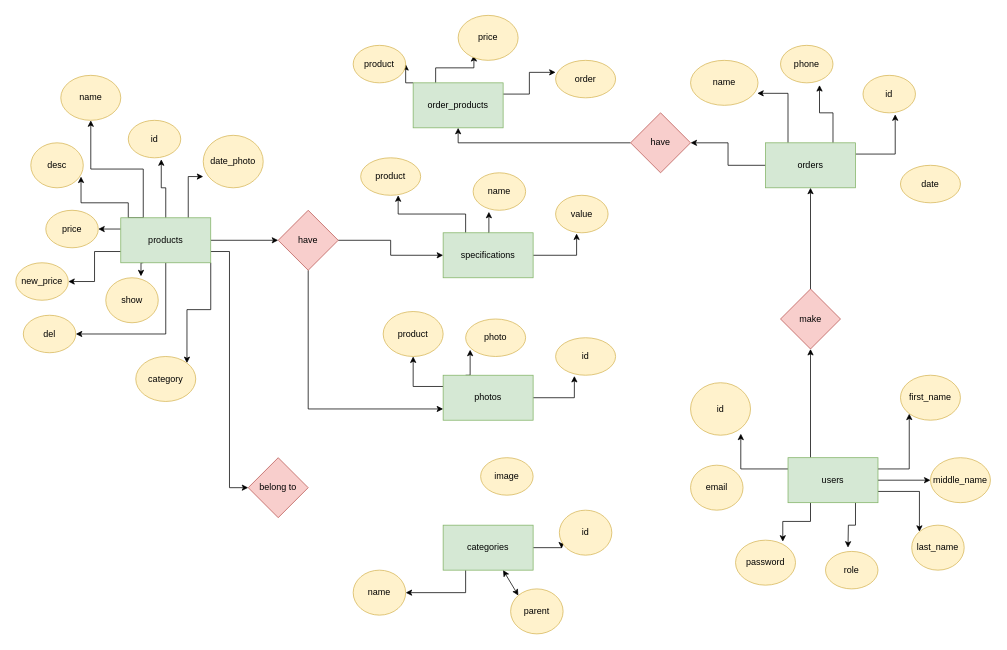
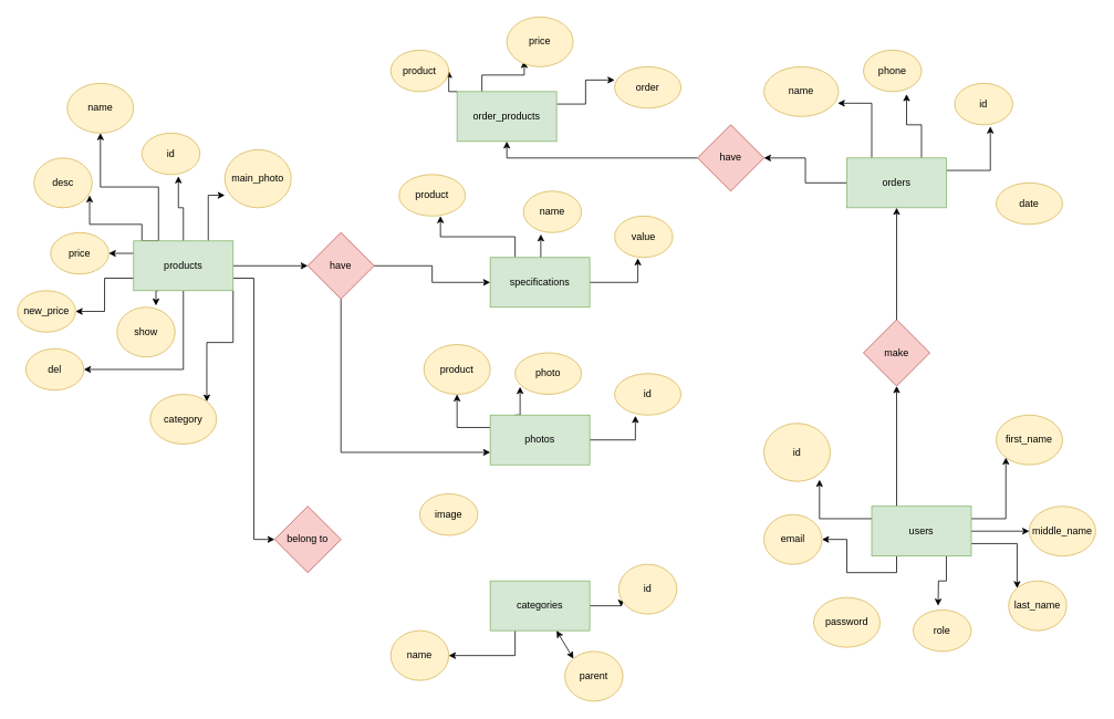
  <mxCell id="0" />
  <mxCell id="1" parent="0" />
  <mxCell id="2" style="edgeStyle=orthogonalEdgeStyle;rounded=0;orthogonalLoop=1;jettySize=auto;html=1;exitX=1;exitY=1;exitDx=0;exitDy=0;entryX=1;entryY=0;entryDx=0;entryDy=0;" edge="1" parent="1" source="13" target="15"><mxGeometry relative="1" as="geometry" /></mxCell>
  <mxCell id="3" style="edgeStyle=orthogonalEdgeStyle;rounded=0;orthogonalLoop=1;jettySize=auto;html=1;exitX=0.5;exitY=1;exitDx=0;exitDy=0;entryX=1;entryY=0.5;entryDx=0;entryDy=0;" edge="1" parent="1" source="13" target="22"><mxGeometry relative="1" as="geometry" /></mxCell>
  <mxCell id="4" style="edgeStyle=orthogonalEdgeStyle;rounded=0;orthogonalLoop=1;jettySize=auto;html=1;exitX=0.25;exitY=1;exitDx=0;exitDy=0;entryX=0.671;entryY=-0.033;entryDx=0;entryDy=0;entryPerimeter=0;" edge="1" parent="1" source="13" target="21"><mxGeometry relative="1" as="geometry" /></mxCell>
  <mxCell id="5" style="edgeStyle=orthogonalEdgeStyle;rounded=0;orthogonalLoop=1;jettySize=auto;html=1;exitX=0;exitY=0.75;exitDx=0;exitDy=0;entryX=1;entryY=0.5;entryDx=0;entryDy=0;" edge="1" parent="1" source="13" target="19"><mxGeometry relative="1" as="geometry" /></mxCell>
  <mxCell id="6" style="edgeStyle=orthogonalEdgeStyle;rounded=0;orthogonalLoop=1;jettySize=auto;html=1;exitX=0;exitY=0.25;exitDx=0;exitDy=0;entryX=1;entryY=0.5;entryDx=0;entryDy=0;" edge="1" parent="1" source="13" target="18"><mxGeometry relative="1" as="geometry" /></mxCell>
  <mxCell id="7" style="edgeStyle=orthogonalEdgeStyle;rounded=0;orthogonalLoop=1;jettySize=auto;html=1;exitX=0.25;exitY=0;exitDx=0;exitDy=0;entryX=0.957;entryY=0.75;entryDx=0;entryDy=0;entryPerimeter=0;" edge="1" parent="1" source="13" target="17"><mxGeometry relative="1" as="geometry"><Array as="points"><mxPoint x="170" y="290" /><mxPoint x="170" y="270" /><mxPoint x="107" y="270" /></Array></mxGeometry></mxCell>
  <mxCell id="8" style="edgeStyle=orthogonalEdgeStyle;rounded=0;orthogonalLoop=1;jettySize=auto;html=1;exitX=0.25;exitY=0;exitDx=0;exitDy=0;entryX=0.5;entryY=1;entryDx=0;entryDy=0;" edge="1" parent="1" source="13" target="16"><mxGeometry relative="1" as="geometry" /></mxCell>
  <mxCell id="9" style="edgeStyle=orthogonalEdgeStyle;rounded=0;orthogonalLoop=1;jettySize=auto;html=1;exitX=0.5;exitY=0;exitDx=0;exitDy=0;entryX=0.629;entryY=1.04;entryDx=0;entryDy=0;entryPerimeter=0;" edge="1" parent="1" source="13" target="14"><mxGeometry relative="1" as="geometry" /></mxCell>
  <mxCell id="10" style="edgeStyle=orthogonalEdgeStyle;rounded=0;orthogonalLoop=1;jettySize=auto;html=1;exitX=0.75;exitY=0;exitDx=0;exitDy=0;entryX=0;entryY=0.786;entryDx=0;entryDy=0;entryPerimeter=0;" edge="1" parent="1" source="13" target="20"><mxGeometry relative="1" as="geometry" /></mxCell>
  <mxCell id="11" style="edgeStyle=orthogonalEdgeStyle;rounded=0;orthogonalLoop=1;jettySize=auto;html=1;exitX=1;exitY=0.5;exitDx=0;exitDy=0;entryX=0;entryY=0.5;entryDx=0;entryDy=0;" edge="1" parent="1" source="13" target="80"><mxGeometry relative="1" as="geometry" /></mxCell>
  <mxCell id="12" style="edgeStyle=orthogonalEdgeStyle;rounded=0;orthogonalLoop=1;jettySize=auto;html=1;exitX=1;exitY=0.75;exitDx=0;exitDy=0;entryX=0;entryY=0.5;entryDx=0;entryDy=0;" edge="1" parent="1" source="13" target="81"><mxGeometry relative="1" as="geometry" /></mxCell>
  <mxCell id="13" value="products" style="rounded=0;whiteSpace=wrap;html=1;fillColor=#d5e8d4;strokeColor=#82b366;" vertex="1" parent="1"><mxGeometry x="160" y="290" width="120" height="60" as="geometry" /></mxCell>
  <mxCell id="14" value="id" style="ellipse;whiteSpace=wrap;html=1;fillColor=#fff2cc;strokeColor=#d6b656;" vertex="1" parent="1"><mxGeometry x="170" y="160" width="70" height="50" as="geometry" /></mxCell>
  <mxCell id="15" value="category" style="ellipse;whiteSpace=wrap;html=1;fillColor=#fff2cc;strokeColor=#d6b656;" vertex="1" parent="1"><mxGeometry x="180" y="475" width="80" height="60" as="geometry" /></mxCell>
  <mxCell id="16" value="name" style="ellipse;whiteSpace=wrap;html=1;fillColor=#fff2cc;strokeColor=#d6b656;" vertex="1" parent="1"><mxGeometry x="80" y="100" width="80" height="60" as="geometry" /></mxCell>
  <mxCell id="17" value="desc" style="ellipse;whiteSpace=wrap;html=1;fillColor=#fff2cc;strokeColor=#d6b656;" vertex="1" parent="1"><mxGeometry x="40" y="190" width="70" height="60" as="geometry" /></mxCell>
  <mxCell id="18" value="price" style="ellipse;whiteSpace=wrap;html=1;fillColor=#fff2cc;strokeColor=#d6b656;" vertex="1" parent="1"><mxGeometry x="60" y="280" width="70" height="50" as="geometry" /></mxCell>
  <mxCell id="19" value="new_price" style="ellipse;whiteSpace=wrap;html=1;fillColor=#fff2cc;strokeColor=#d6b656;" vertex="1" parent="1"><mxGeometry x="20" y="350" width="70" height="50" as="geometry" /></mxCell>
- <mxCell id="20" value="date_photo" style="ellipse;whiteSpace=wrap;html=1;fillColor=#fff2cc;strokeColor=#d6b656;" vertex="1" parent="1"><mxGeometry x="270" y="180" width="80" height="70" as="geometry" /></mxCell>
+ <mxCell id="20" value="main_photo" style="ellipse;whiteSpace=wrap;html=1;fillColor=#fff2cc;strokeColor=#d6b656;" vertex="1" parent="1"><mxGeometry x="270" y="180" width="80" height="70" as="geometry" /></mxCell>
  <mxCell id="21" value="show" style="ellipse;whiteSpace=wrap;html=1;fillColor=#fff2cc;strokeColor=#d6b656;" vertex="1" parent="1"><mxGeometry x="140" y="370" width="70" height="60" as="geometry" /></mxCell>
  <mxCell id="22" value="del" style="ellipse;whiteSpace=wrap;html=1;fillColor=#fff2cc;strokeColor=#d6b656;" vertex="1" parent="1"><mxGeometry x="30" y="420" width="70" height="50" as="geometry" /></mxCell>
  <mxCell id="23" style="edgeStyle=orthogonalEdgeStyle;rounded=0;orthogonalLoop=1;jettySize=auto;html=1;exitX=0;exitY=0;exitDx=0;exitDy=0;entryX=1;entryY=0.5;entryDx=0;entryDy=0;" edge="1" parent="1" source="26" target="28"><mxGeometry relative="1" as="geometry" /></mxCell>
  <mxCell id="24" style="edgeStyle=orthogonalEdgeStyle;rounded=0;orthogonalLoop=1;jettySize=auto;html=1;exitX=0.25;exitY=0;exitDx=0;exitDy=0;entryX=0.263;entryY=0.883;entryDx=0;entryDy=0;entryPerimeter=0;" edge="1" parent="1" source="26" target="29"><mxGeometry relative="1" as="geometry" /></mxCell>
  <mxCell id="25" style="edgeStyle=orthogonalEdgeStyle;rounded=0;orthogonalLoop=1;jettySize=auto;html=1;exitX=1;exitY=0.25;exitDx=0;exitDy=0;entryX=0;entryY=0.32;entryDx=0;entryDy=0;entryPerimeter=0;" edge="1" parent="1" source="26" target="27"><mxGeometry relative="1" as="geometry" /></mxCell>
  <mxCell id="26" value="order_products" style="rounded=0;whiteSpace=wrap;html=1;fillColor=#d5e8d4;strokeColor=#82b366;" vertex="1" parent="1"><mxGeometry x="550" y="110" width="120" height="60" as="geometry" /></mxCell>
  <mxCell id="27" value="order" style="ellipse;whiteSpace=wrap;html=1;fillColor=#fff2cc;strokeColor=#d6b656;" vertex="1" parent="1"><mxGeometry x="740" y="80" width="80" height="50" as="geometry" /></mxCell>
  <mxCell id="28" value="product" style="ellipse;whiteSpace=wrap;html=1;fillColor=#fff2cc;strokeColor=#d6b656;" vertex="1" parent="1"><mxGeometry x="470" y="60" width="70" height="50" as="geometry" /></mxCell>
  <mxCell id="29" value="price" style="ellipse;whiteSpace=wrap;html=1;fillColor=#fff2cc;strokeColor=#d6b656;" vertex="1" parent="1"><mxGeometry x="610" y="20" width="80" height="60" as="geometry" /></mxCell>
  <mxCell id="30" style="edgeStyle=orthogonalEdgeStyle;rounded=0;orthogonalLoop=1;jettySize=auto;html=1;exitX=0.5;exitY=0;exitDx=0;exitDy=0;entryX=0.3;entryY=1.04;entryDx=0;entryDy=0;entryPerimeter=0;" edge="1" parent="1" source="33" target="35"><mxGeometry relative="1" as="geometry" /></mxCell>
  <mxCell id="31" style="edgeStyle=orthogonalEdgeStyle;rounded=0;orthogonalLoop=1;jettySize=auto;html=1;exitX=1;exitY=0.5;exitDx=0;exitDy=0;entryX=0.4;entryY=1.02;entryDx=0;entryDy=0;entryPerimeter=0;" edge="1" parent="1" source="33" target="34"><mxGeometry relative="1" as="geometry" /></mxCell>
  <mxCell id="32" style="edgeStyle=orthogonalEdgeStyle;rounded=0;orthogonalLoop=1;jettySize=auto;html=1;exitX=0.25;exitY=0;exitDx=0;exitDy=0;entryX=0.625;entryY=1;entryDx=0;entryDy=0;entryPerimeter=0;" edge="1" parent="1" source="33" target="36"><mxGeometry relative="1" as="geometry" /></mxCell>
  <mxCell id="33" value="specifications" style="rounded=0;whiteSpace=wrap;html=1;fillColor=#d5e8d4;strokeColor=#82b366;" vertex="1" parent="1"><mxGeometry x="590" y="310" width="120" height="60" as="geometry" /></mxCell>
  <mxCell id="34" value="value" style="ellipse;whiteSpace=wrap;html=1;fillColor=#fff2cc;strokeColor=#d6b656;" vertex="1" parent="1"><mxGeometry x="740" y="260" width="70" height="50" as="geometry" /></mxCell>
  <mxCell id="35" value="name" style="ellipse;whiteSpace=wrap;html=1;fillColor=#fff2cc;strokeColor=#d6b656;" vertex="1" parent="1"><mxGeometry x="630" y="230" width="70" height="50" as="geometry" /></mxCell>
  <mxCell id="36" value="product" style="ellipse;whiteSpace=wrap;html=1;fillColor=#fff2cc;strokeColor=#d6b656;" vertex="1" parent="1"><mxGeometry x="480" y="210" width="80" height="50" as="geometry" /></mxCell>
  <mxCell id="37" style="edgeStyle=orthogonalEdgeStyle;rounded=0;orthogonalLoop=1;jettySize=auto;html=1;exitX=0;exitY=0.25;exitDx=0;exitDy=0;entryX=0.5;entryY=1;entryDx=0;entryDy=0;" edge="1" parent="1" source="40" target="42"><mxGeometry relative="1" as="geometry" /></mxCell>
  <mxCell id="38" style="edgeStyle=orthogonalEdgeStyle;rounded=0;orthogonalLoop=1;jettySize=auto;html=1;exitX=0.25;exitY=0;exitDx=0;exitDy=0;entryX=0.075;entryY=0.82;entryDx=0;entryDy=0;entryPerimeter=0;" edge="1" parent="1" source="40" target="43"><mxGeometry relative="1" as="geometry" /></mxCell>
  <mxCell id="39" style="edgeStyle=orthogonalEdgeStyle;rounded=0;orthogonalLoop=1;jettySize=auto;html=1;exitX=1;exitY=0.5;exitDx=0;exitDy=0;entryX=0.313;entryY=1.02;entryDx=0;entryDy=0;entryPerimeter=0;" edge="1" parent="1" source="40" target="41"><mxGeometry relative="1" as="geometry" /></mxCell>
  <mxCell id="40" value="photos" style="rounded=0;whiteSpace=wrap;html=1;fillColor=#d5e8d4;strokeColor=#82b366;" vertex="1" parent="1"><mxGeometry x="590" y="500" width="120" height="60" as="geometry" /></mxCell>
  <mxCell id="41" value="id" style="ellipse;whiteSpace=wrap;html=1;fillColor=#fff2cc;strokeColor=#d6b656;" vertex="1" parent="1"><mxGeometry x="740" y="450" width="80" height="50" as="geometry" /></mxCell>
  <mxCell id="42" value="product" style="ellipse;whiteSpace=wrap;html=1;fillColor=#fff2cc;strokeColor=#d6b656;" vertex="1" parent="1"><mxGeometry x="510" y="415" width="80" height="60" as="geometry" /></mxCell>
  <mxCell id="43" value="photo" style="ellipse;whiteSpace=wrap;html=1;fillColor=#fff2cc;strokeColor=#d6b656;" vertex="1" parent="1"><mxGeometry x="620" y="425" width="80" height="50" as="geometry" /></mxCell>
  <mxCell id="44" style="edgeStyle=orthogonalEdgeStyle;rounded=0;orthogonalLoop=1;jettySize=auto;html=1;exitX=1;exitY=0.5;exitDx=0;exitDy=0;entryX=0.043;entryY=0.85;entryDx=0;entryDy=0;entryPerimeter=0;" edge="1" parent="1" source="46" target="47"><mxGeometry relative="1" as="geometry" /></mxCell>
  <mxCell id="45" style="edgeStyle=orthogonalEdgeStyle;rounded=0;orthogonalLoop=1;jettySize=auto;html=1;exitX=0.25;exitY=1;exitDx=0;exitDy=0;entryX=1;entryY=0.5;entryDx=0;entryDy=0;" edge="1" parent="1" source="46" target="48"><mxGeometry relative="1" as="geometry" /></mxCell>
  <mxCell id="46" value="categories" style="rounded=0;whiteSpace=wrap;html=1;fillColor=#d5e8d4;strokeColor=#82b366;" vertex="1" parent="1"><mxGeometry x="590" y="700" width="120" height="60" as="geometry" /></mxCell>
  <mxCell id="47" value="id" style="ellipse;whiteSpace=wrap;html=1;fillColor=#fff2cc;strokeColor=#d6b656;" vertex="1" parent="1"><mxGeometry x="745" y="680" width="70" height="60" as="geometry" /></mxCell>
  <mxCell id="48" value="name" style="ellipse;whiteSpace=wrap;html=1;fillColor=#fff2cc;strokeColor=#d6b656;" vertex="1" parent="1"><mxGeometry x="470" y="760" width="70" height="60" as="geometry" /></mxCell>
  <mxCell id="49" value="parent" style="ellipse;whiteSpace=wrap;html=1;fillColor=#fff2cc;strokeColor=#d6b656;" vertex="1" parent="1"><mxGeometry x="680" y="785" width="70" height="60" as="geometry" /></mxCell>
- <mxCell id="50" value="image" style="ellipse;whiteSpace=wrap;html=1;fillColor=#fff2cc;strokeColor=#d6b656;" vertex="1" parent="1"><mxGeometry x="640" y="610" width="70" height="50" as="geometry" /></mxCell>
+ <mxCell id="50" value="image" style="ellipse;whiteSpace=wrap;html=1;fillColor=#fff2cc;strokeColor=#d6b656;" vertex="1" parent="1"><mxGeometry x="505" y="595" width="70" height="50" as="geometry" /></mxCell>
  <mxCell id="51" style="edgeStyle=orthogonalEdgeStyle;rounded=0;orthogonalLoop=1;jettySize=auto;html=1;exitX=1;exitY=0.25;exitDx=0;exitDy=0;entryX=0.614;entryY=1.04;entryDx=0;entryDy=0;entryPerimeter=0;" edge="1" parent="1" source="55" target="56"><mxGeometry relative="1" as="geometry" /></mxCell>
  <mxCell id="52" style="edgeStyle=orthogonalEdgeStyle;rounded=0;orthogonalLoop=1;jettySize=auto;html=1;exitX=0.75;exitY=0;exitDx=0;exitDy=0;entryX=0.743;entryY=1.06;entryDx=0;entryDy=0;entryPerimeter=0;" edge="1" parent="1" source="55" target="58"><mxGeometry relative="1" as="geometry" /></mxCell>
  <mxCell id="53" style="edgeStyle=orthogonalEdgeStyle;rounded=0;orthogonalLoop=1;jettySize=auto;html=1;exitX=0.25;exitY=0;exitDx=0;exitDy=0;entryX=0.989;entryY=0.733;entryDx=0;entryDy=0;entryPerimeter=0;" edge="1" parent="1" source="55" target="57"><mxGeometry relative="1" as="geometry" /></mxCell>
  <mxCell id="54" style="edgeStyle=orthogonalEdgeStyle;rounded=0;orthogonalLoop=1;jettySize=auto;html=1;exitX=0;exitY=0.5;exitDx=0;exitDy=0;entryX=1;entryY=0.5;entryDx=0;entryDy=0;" edge="1" parent="1" source="55" target="83"><mxGeometry relative="1" as="geometry" /></mxCell>
  <mxCell id="55" value="orders" style="rounded=0;whiteSpace=wrap;html=1;fillColor=#d5e8d4;strokeColor=#82b366;" vertex="1" parent="1"><mxGeometry x="1020" y="190" width="120" height="60" as="geometry" /></mxCell>
  <mxCell id="56" value="id" style="ellipse;whiteSpace=wrap;html=1;fillColor=#fff2cc;strokeColor=#d6b656;" vertex="1" parent="1"><mxGeometry x="1150" y="100" width="70" height="50" as="geometry" /></mxCell>
  <mxCell id="57" value="name" style="ellipse;whiteSpace=wrap;html=1;fillColor=#fff2cc;strokeColor=#d6b656;" vertex="1" parent="1"><mxGeometry x="920" y="80" width="90" height="60" as="geometry" /></mxCell>
  <mxCell id="58" value="phone" style="ellipse;whiteSpace=wrap;html=1;fillColor=#fff2cc;strokeColor=#d6b656;" vertex="1" parent="1"><mxGeometry x="1040" y="60" width="70" height="50" as="geometry" /></mxCell>
  <mxCell id="59" value="date" style="ellipse;whiteSpace=wrap;html=1;fillColor=#fff2cc;strokeColor=#d6b656;" vertex="1" parent="1"><mxGeometry x="1200" y="220" width="80" height="50" as="geometry" /></mxCell>
  <mxCell id="60" style="edgeStyle=orthogonalEdgeStyle;rounded=0;orthogonalLoop=1;jettySize=auto;html=1;exitX=1;exitY=0.5;exitDx=0;exitDy=0;entryX=0;entryY=0.5;entryDx=0;entryDy=0;" edge="1" parent="1" source="67" target="73"><mxGeometry relative="1" as="geometry" /></mxCell>
  <mxCell id="61" style="edgeStyle=orthogonalEdgeStyle;rounded=0;orthogonalLoop=1;jettySize=auto;html=1;exitX=1;exitY=0.25;exitDx=0;exitDy=0;entryX=0;entryY=1;entryDx=0;entryDy=0;" edge="1" parent="1" source="67" target="71"><mxGeometry relative="1" as="geometry" /></mxCell>
  <mxCell id="62" style="edgeStyle=orthogonalEdgeStyle;rounded=0;orthogonalLoop=1;jettySize=auto;html=1;exitX=1;exitY=0.75;exitDx=0;exitDy=0;entryX=0;entryY=0;entryDx=0;entryDy=0;" edge="1" parent="1" source="67" target="72"><mxGeometry relative="1" as="geometry" /></mxCell>
  <mxCell id="63" style="edgeStyle=orthogonalEdgeStyle;rounded=0;orthogonalLoop=1;jettySize=auto;html=1;exitX=0.75;exitY=1;exitDx=0;exitDy=0;" edge="1" parent="1" source="67"><mxGeometry relative="1" as="geometry"><mxPoint x="1130" y="730" as="targetPoint" /></mxGeometry></mxCell>
- <mxCell id="64" style="edgeStyle=orthogonalEdgeStyle;rounded=0;orthogonalLoop=1;jettySize=auto;html=1;exitX=0.25;exitY=1;exitDx=0;exitDy=0;entryX=0.788;entryY=0.033;entryDx=0;entryDy=0;entryPerimeter=0;" edge="1" parent="1" source="67" target="70"><mxGeometry relative="1" as="geometry" /></mxCell>
+ <mxCell id="64" style="edgeStyle=orthogonalEdgeStyle;rounded=0;orthogonalLoop=1;jettySize=auto;html=1;exitX=0.25;exitY=1;exitDx=0;exitDy=0;" edge="1" parent="1" source="67" target="69"><mxGeometry relative="1" as="geometry" /></mxCell>
  <mxCell id="65" style="edgeStyle=orthogonalEdgeStyle;rounded=0;orthogonalLoop=1;jettySize=auto;html=1;exitX=0;exitY=0.25;exitDx=0;exitDy=0;entryX=0.838;entryY=0.971;entryDx=0;entryDy=0;entryPerimeter=0;" edge="1" parent="1" source="67" target="68"><mxGeometry relative="1" as="geometry" /></mxCell>
  <mxCell id="66" style="edgeStyle=orthogonalEdgeStyle;rounded=0;orthogonalLoop=1;jettySize=auto;html=1;exitX=0.25;exitY=0;exitDx=0;exitDy=0;entryX=0.5;entryY=1;entryDx=0;entryDy=0;" edge="1" parent="1" source="67" target="77"><mxGeometry relative="1" as="geometry" /></mxCell>
  <mxCell id="67" value="users" style="rounded=0;whiteSpace=wrap;html=1;fillColor=#d5e8d4;strokeColor=#82b366;" vertex="1" parent="1"><mxGeometry x="1050" y="610" width="120" height="60" as="geometry" /></mxCell>
  <mxCell id="68" value="id" style="ellipse;whiteSpace=wrap;html=1;fillColor=#fff2cc;strokeColor=#d6b656;" vertex="1" parent="1"><mxGeometry x="920" y="510" width="80" height="70" as="geometry" /></mxCell>
  <mxCell id="69" value="email" style="ellipse;whiteSpace=wrap;html=1;fillColor=#fff2cc;strokeColor=#d6b656;" vertex="1" parent="1"><mxGeometry x="920" y="620" width="70" height="60" as="geometry" /></mxCell>
  <mxCell id="70" value="password" style="ellipse;whiteSpace=wrap;html=1;fillColor=#fff2cc;strokeColor=#d6b656;" vertex="1" parent="1"><mxGeometry x="980" y="720" width="80" height="60" as="geometry" /></mxCell>
  <mxCell id="71" value="first_name" style="ellipse;whiteSpace=wrap;html=1;fillColor=#fff2cc;strokeColor=#d6b656;" vertex="1" parent="1"><mxGeometry x="1200" y="500" width="80" height="60" as="geometry" /></mxCell>
  <mxCell id="72" value="last_name" style="ellipse;whiteSpace=wrap;html=1;fillColor=#fff2cc;strokeColor=#d6b656;" vertex="1" parent="1"><mxGeometry x="1215" y="700" width="70" height="60" as="geometry" /></mxCell>
  <mxCell id="73" value="middle_name" style="ellipse;whiteSpace=wrap;html=1;fillColor=#fff2cc;strokeColor=#d6b656;" vertex="1" parent="1"><mxGeometry x="1240" y="610" width="80" height="60" as="geometry" /></mxCell>
  <mxCell id="74" value="role" style="ellipse;whiteSpace=wrap;html=1;fillColor=#fff2cc;strokeColor=#d6b656;" vertex="1" parent="1"><mxGeometry x="1100" y="735" width="70" height="50" as="geometry" /></mxCell>
  <mxCell id="75" value="" style="endArrow=classic;startArrow=classic;html=1;exitX=0;exitY=0;exitDx=0;exitDy=0;" edge="1" parent="1" source="49"><mxGeometry width="50" height="50" relative="1" as="geometry"><mxPoint x="620" y="810" as="sourcePoint" /><mxPoint x="670" y="760" as="targetPoint" /></mxGeometry></mxCell>
  <mxCell id="76" style="edgeStyle=orthogonalEdgeStyle;rounded=0;orthogonalLoop=1;jettySize=auto;html=1;exitX=0.5;exitY=0;exitDx=0;exitDy=0;entryX=0.5;entryY=1;entryDx=0;entryDy=0;" edge="1" parent="1" source="77" target="55"><mxGeometry relative="1" as="geometry" /></mxCell>
  <mxCell id="77" value="make" style="rhombus;whiteSpace=wrap;html=1;fillColor=#f8cecc;strokeColor=#b85450;" vertex="1" parent="1"><mxGeometry x="1040" y="385" width="80" height="80" as="geometry" /></mxCell>
  <mxCell id="78" style="edgeStyle=orthogonalEdgeStyle;rounded=0;orthogonalLoop=1;jettySize=auto;html=1;exitX=1;exitY=0.5;exitDx=0;exitDy=0;entryX=0;entryY=0.5;entryDx=0;entryDy=0;" edge="1" parent="1" source="80" target="33"><mxGeometry relative="1" as="geometry" /></mxCell>
  <mxCell id="79" style="edgeStyle=orthogonalEdgeStyle;rounded=0;orthogonalLoop=1;jettySize=auto;html=1;exitX=0.5;exitY=1;exitDx=0;exitDy=0;entryX=0;entryY=0.75;entryDx=0;entryDy=0;" edge="1" parent="1" source="80" target="40"><mxGeometry relative="1" as="geometry" /></mxCell>
  <mxCell id="80" value="have" style="rhombus;whiteSpace=wrap;html=1;fillColor=#f8cecc;strokeColor=#b85450;" vertex="1" parent="1"><mxGeometry x="370" y="280" width="80" height="80" as="geometry" /></mxCell>
  <mxCell id="81" value="belong to" style="rhombus;whiteSpace=wrap;html=1;fillColor=#f8cecc;strokeColor=#b85450;" vertex="1" parent="1"><mxGeometry x="330" y="610" width="80" height="80" as="geometry" /></mxCell>
  <mxCell id="82" style="edgeStyle=orthogonalEdgeStyle;rounded=0;orthogonalLoop=1;jettySize=auto;html=1;exitX=0;exitY=0.5;exitDx=0;exitDy=0;entryX=0.5;entryY=1;entryDx=0;entryDy=0;" edge="1" parent="1" source="83" target="26"><mxGeometry relative="1" as="geometry" /></mxCell>
  <mxCell id="83" value="have" style="rhombus;whiteSpace=wrap;html=1;fillColor=#f8cecc;strokeColor=#b85450;" vertex="1" parent="1"><mxGeometry x="840" y="150" width="80" height="80" as="geometry" /></mxCell>
